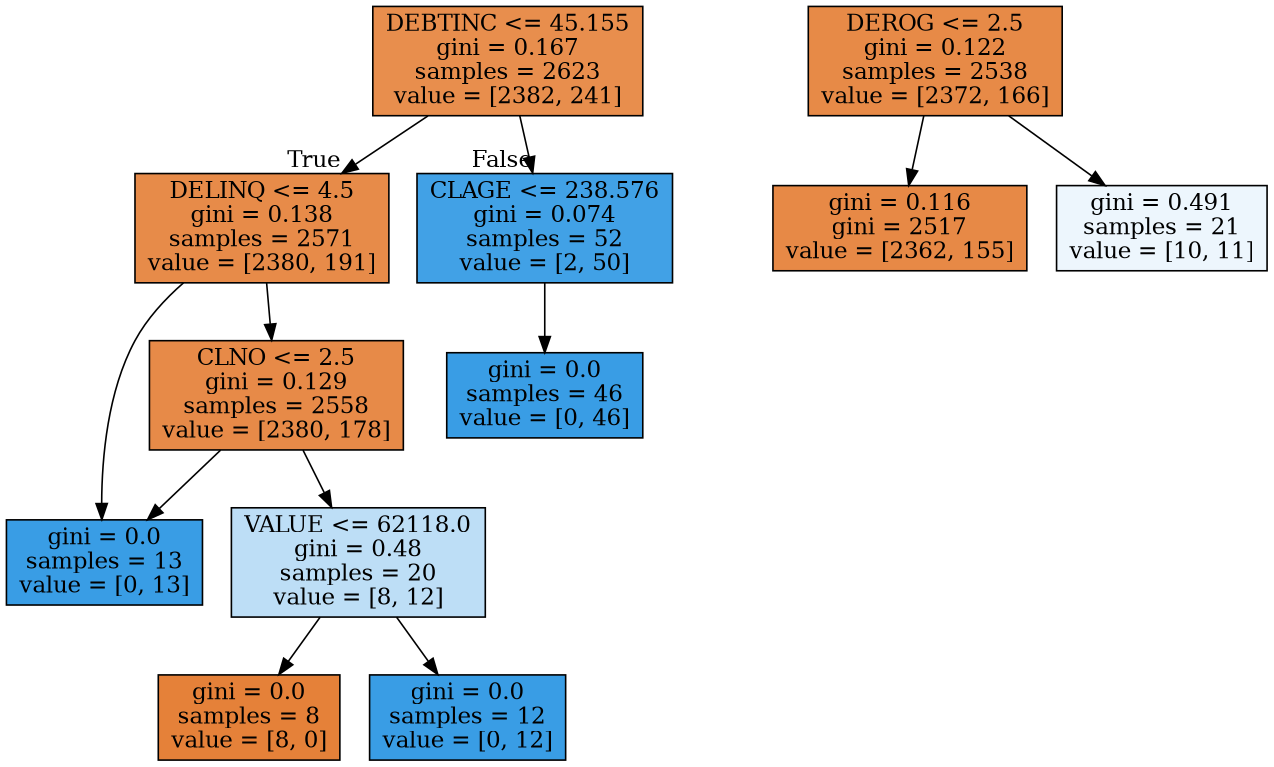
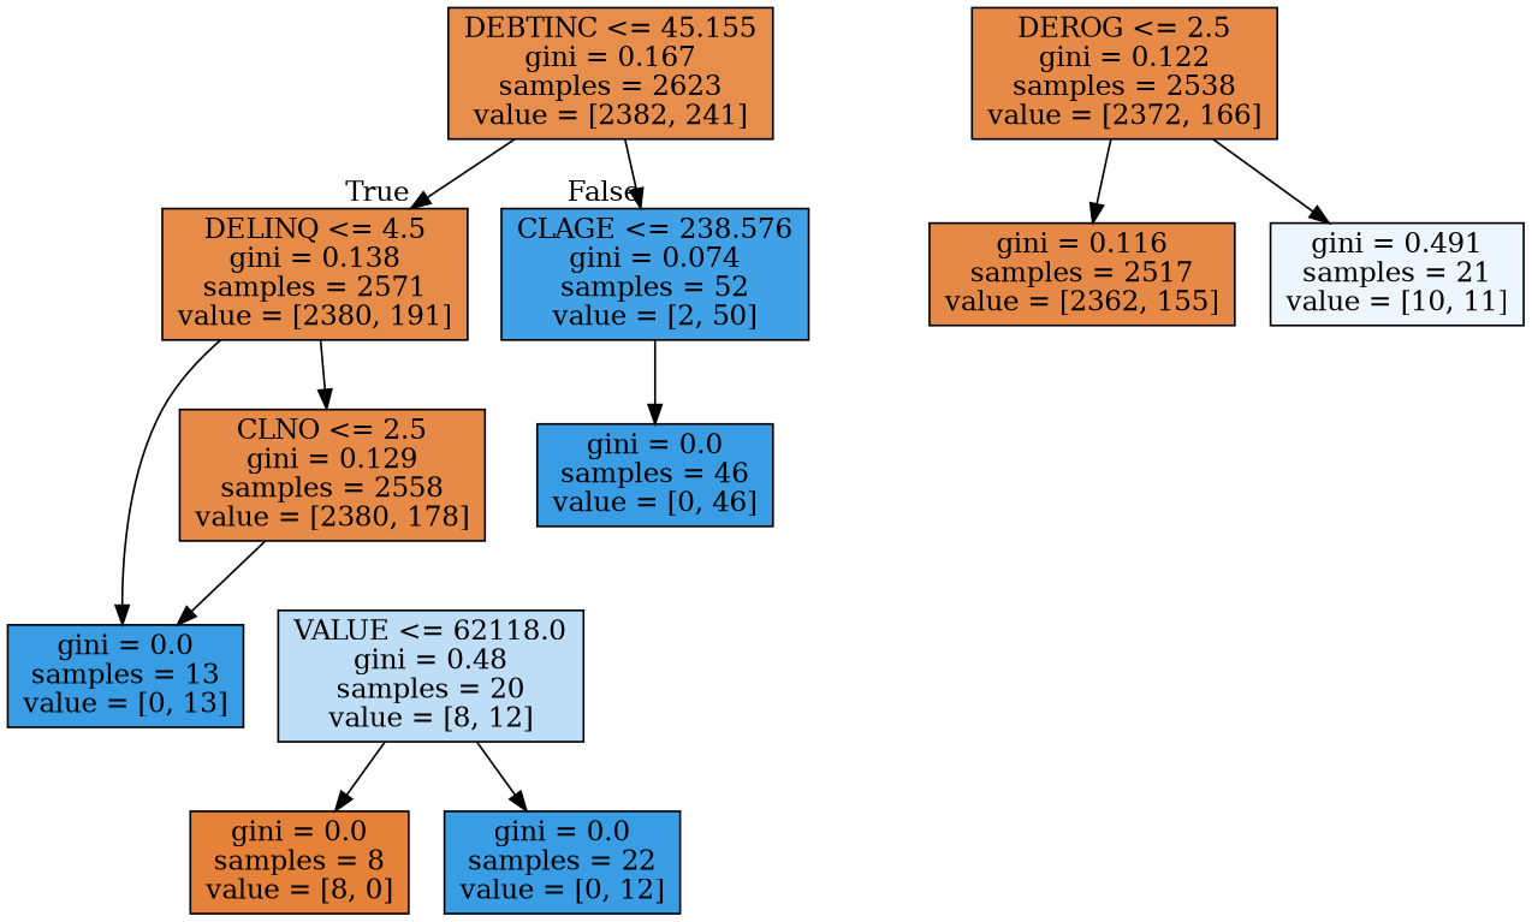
  digraph {
    node [color=black fillcolor="#399de5" shape=box style=filled]
    n1 [fillcolor="#e88e4d" label="DEBTINC <= 45.155\ngini = 0.167\nsamples = 2623\nvalue = [2382, 241]"]
    n2 [fillcolor="#e78b49" label="DELINQ <= 4.5\ngini = 0.138\nsamples = 2571\nvalue = [2380, 191]"]
    n3 [fillcolor="#41a1e6" label="CLAGE <= 238.576\ngini = 0.074\nsamples = 52\nvalue = [2, 50]"]
    n4 [fillcolor="#e78a48" label="CLNO <= 2.5\ngini = 0.129\nsamples = 2558\nvalue = [2380, 178]"]
    n5 [label="gini = 0.0\nsamples = 13\nvalue = [0, 13]"]
    n6 [label="gini = 0.0\nsamples = 46\nvalue = [0, 46]"]
    n7 [fillcolor="#bddef6" label="VALUE <= 62118.0\ngini = 0.48\nsamples = 20\nvalue = [8, 12]"]
    n8 [fillcolor="#e58139" label="gini = 0.0\nsamples = 8\nvalue = [8, 0]"]
-   n9 [label="gini = 0.0\nsamples = 12\nvalue = [0, 12]"]
+   n9 [label="gini = 0.0\nsamples = 22\nvalue = [0, 12]"]
    n10 [fillcolor="#e78a47" label="DEROG <= 2.5\ngini = 0.122\nsamples = 2538\nvalue = [2372, 166]"]
-   n11 [fillcolor="#e78946" label="gini = 0.116\ngini = 2517\nvalue = [2362, 155]"]
+   n11 [fillcolor="#e78946" label="gini = 0.116\nsamples = 2517\nvalue = [2362, 155]"]
    n12 [fillcolor="#edf6fd" label="gini = 0.491\nsamples = 21\nvalue = [10, 11]"]
    n1 -> n2 [headlabel=True labelangle=45 labeldistance=2.5]
    n1 -> n3 [headlabel=False labelangle=-45 labeldistance=2.5]
    n2 -> n4
    n2 -> n5
    n3 -> n6
    n4 -> n5
-   n4 -> n7
    n7 -> n8
    n7 -> n9
    n10 -> n11
    n10 -> n12
  }
